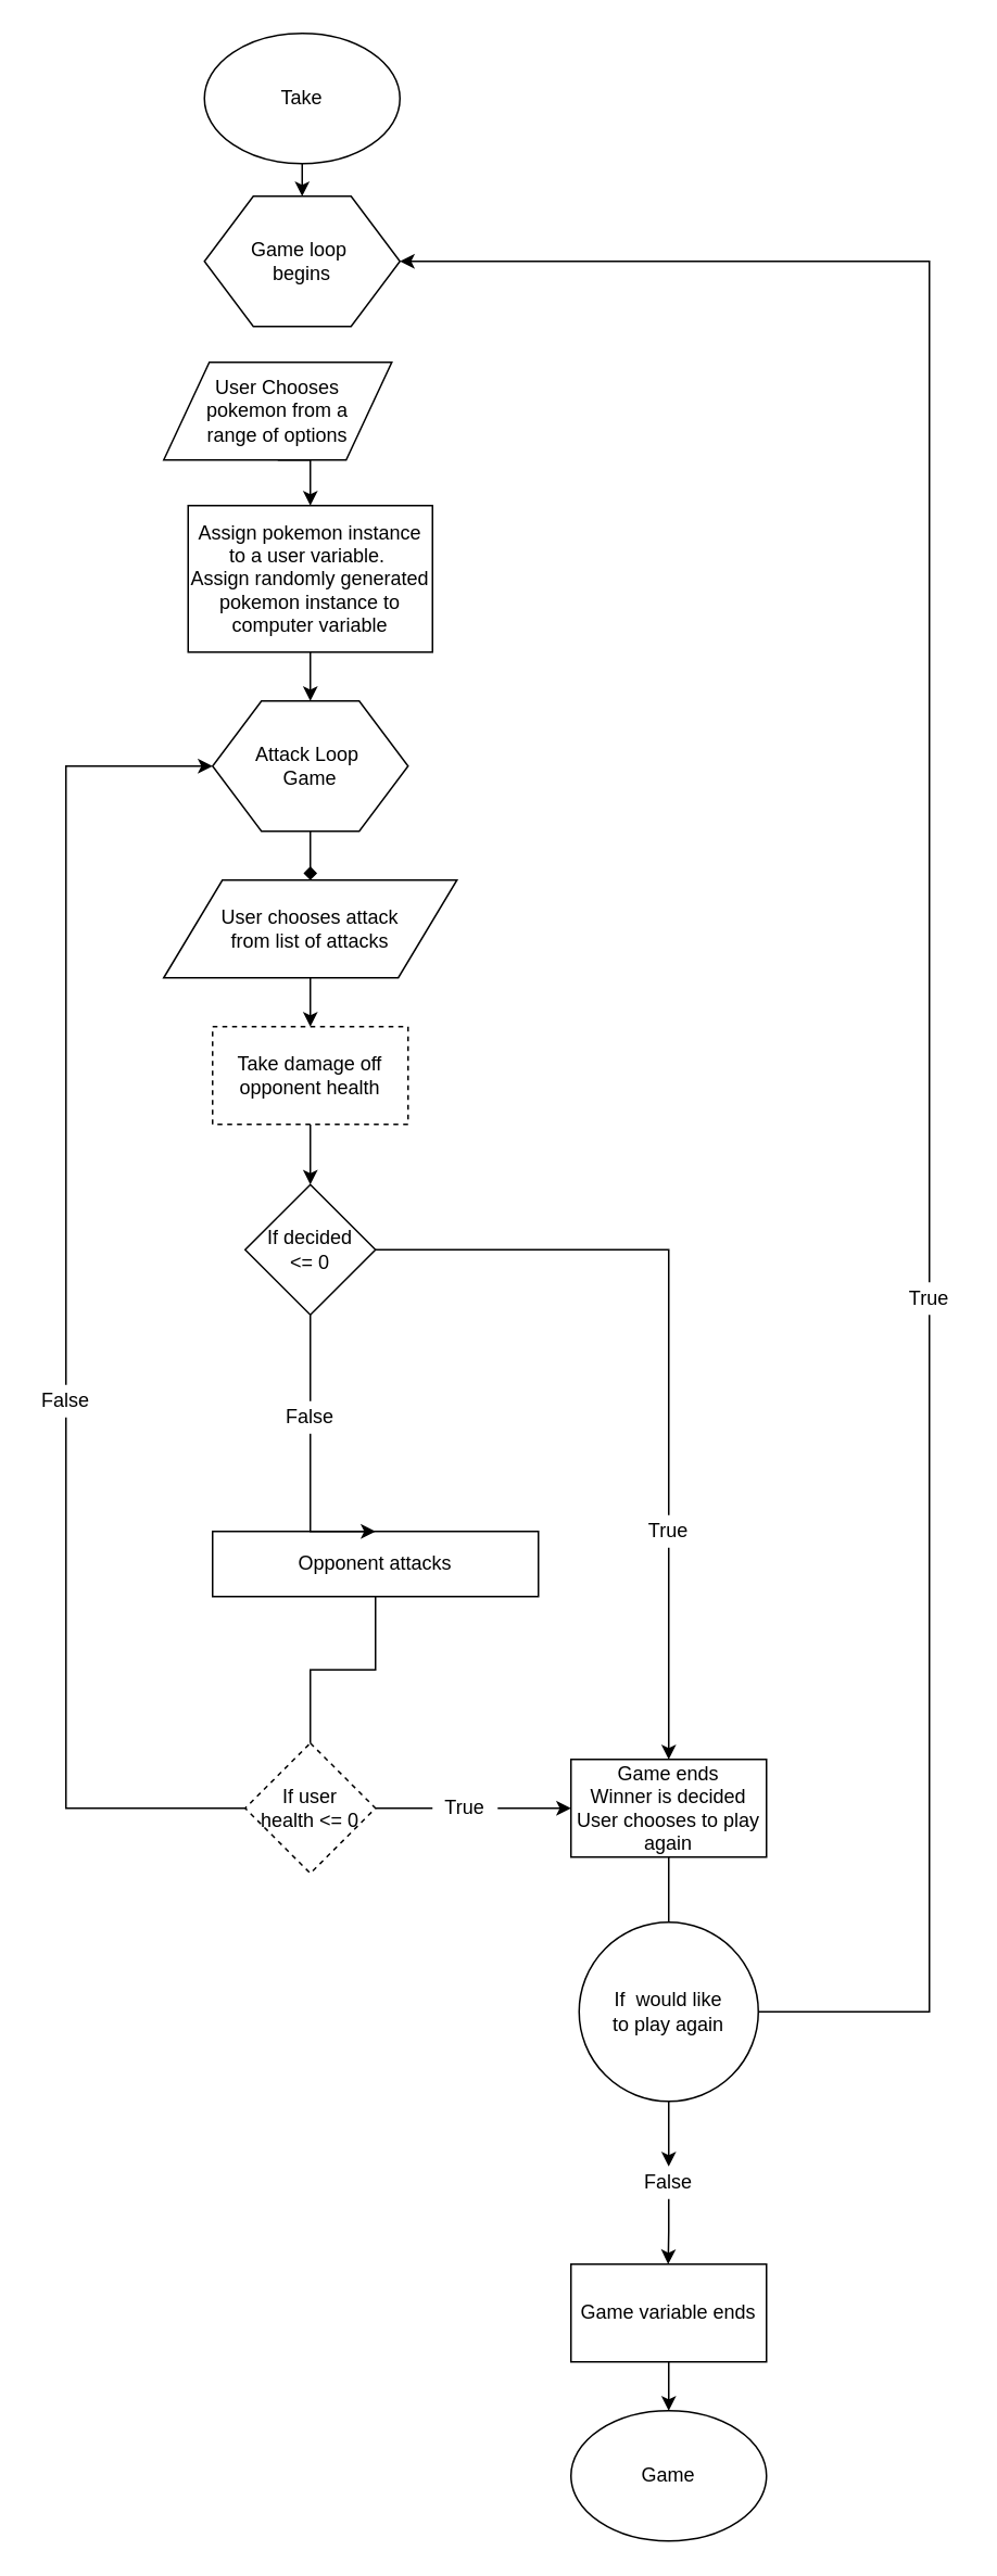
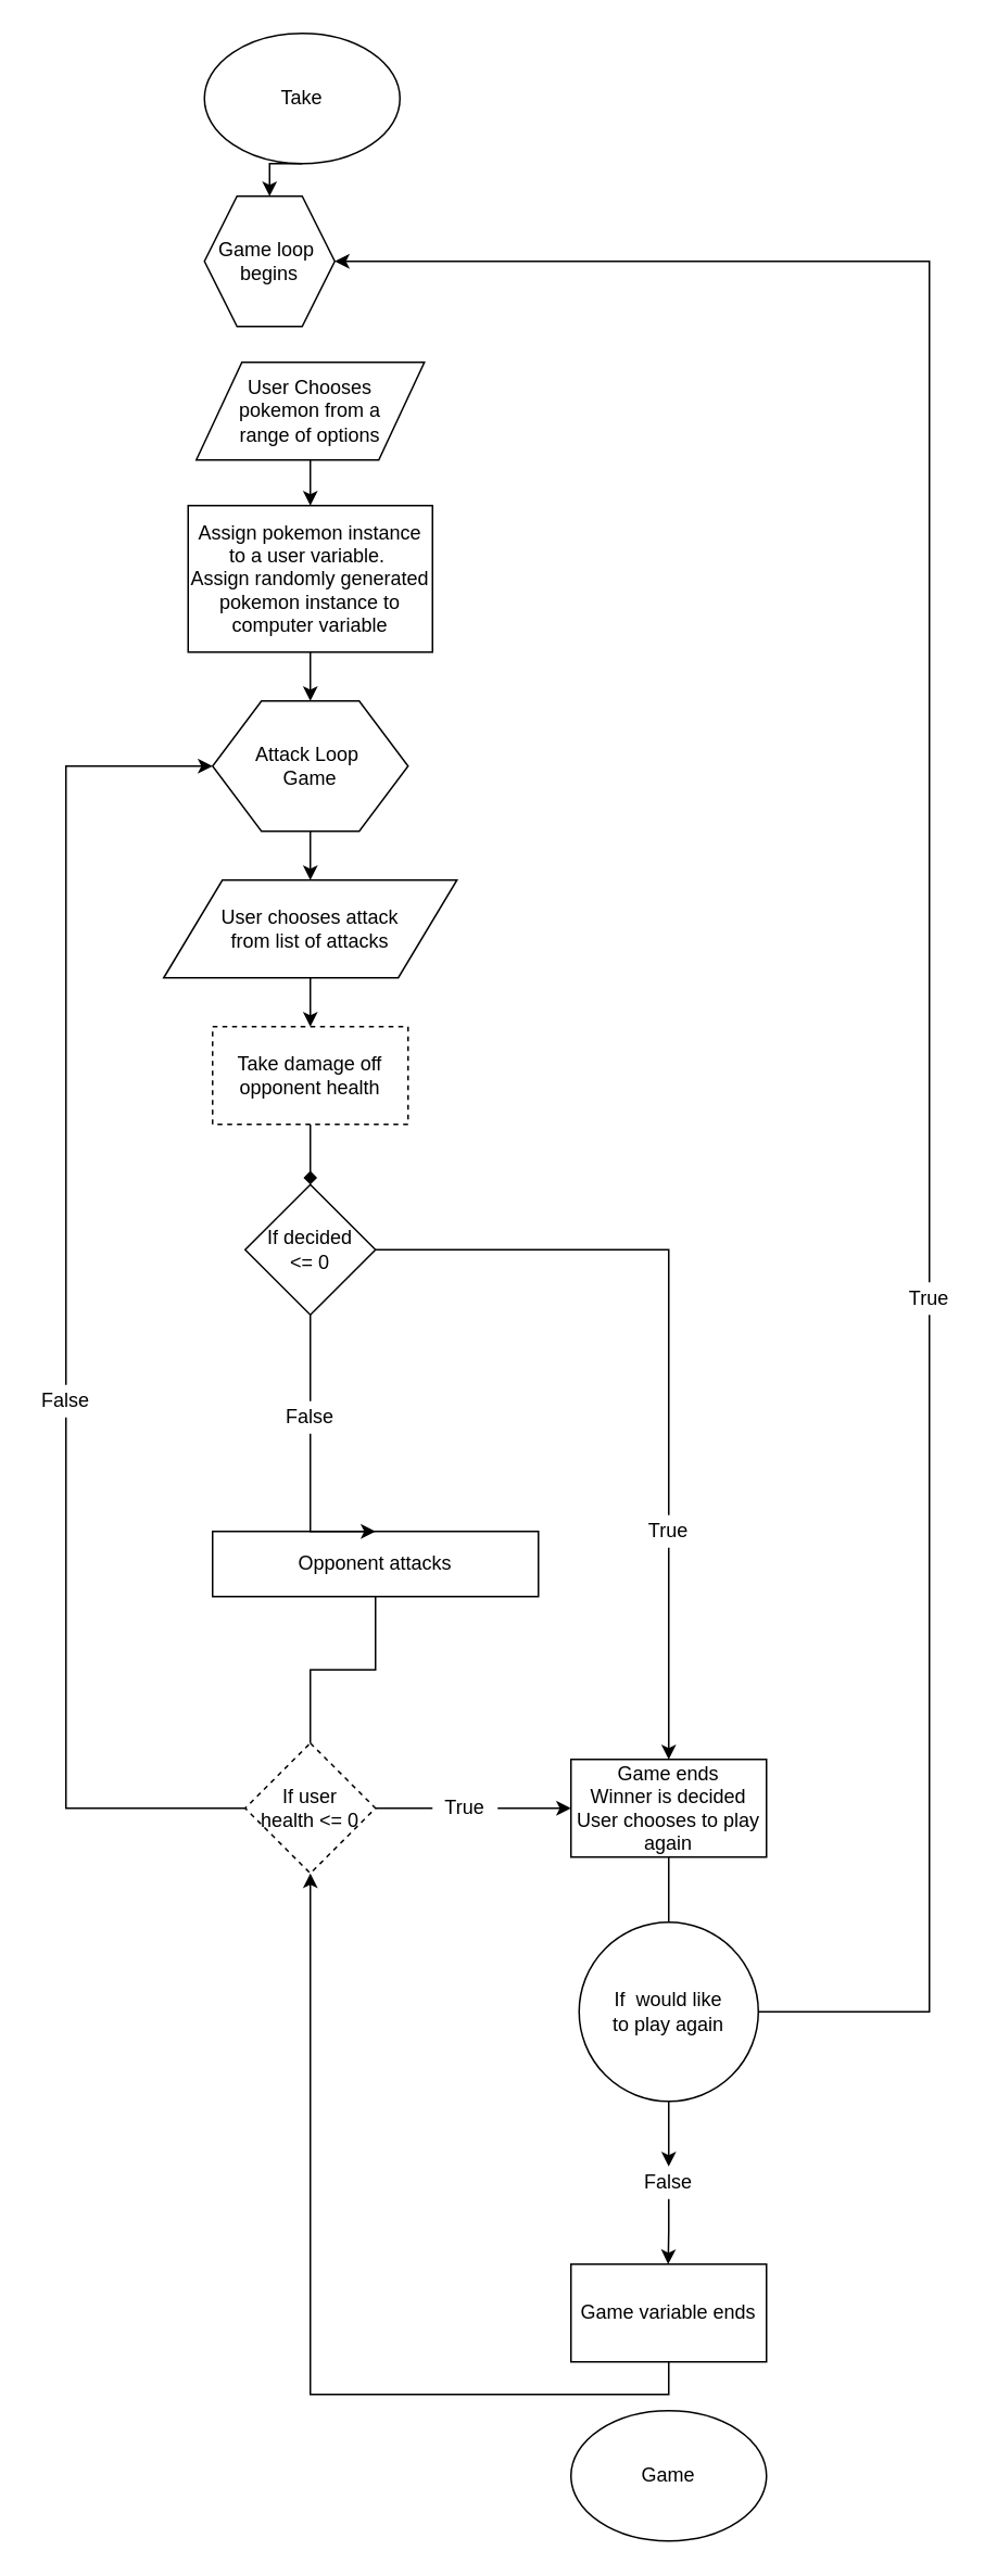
  <mxCell id="0" />
  <mxCell id="1" parent="0" />
  <mxCell id="2" value="" style="rounded=0;html=1;jettySize=auto;orthogonalLoop=1;fontSize=11;endArrow=block;endFill=0;endSize=8;strokeWidth=1;shadow=0;labelBackgroundColor=none;edgeStyle=orthogonalEdgeStyle;exitX=0.5;exitY=1;exitDx=0;exitDy=0;entryX=0.5;entryY=1;entryDx=0;entryDy=0;" parent="1" source="4" target="4" edge="1"><mxGeometry relative="1" as="geometry"><mxPoint x="185" y="120" as="targetPoint" /></mxGeometry></mxCell>
  <mxCell id="3" style="edgeStyle=orthogonalEdgeStyle;rounded=0;orthogonalLoop=1;jettySize=auto;html=1;exitX=0.5;exitY=1;exitDx=0;exitDy=0;entryX=0.5;entryY=0;entryDx=0;entryDy=0;" edge="1" parent="1" source="4" target="5"><mxGeometry relative="1" as="geometry" /></mxCell>
  <mxCell id="4" value="Take" style="ellipse;whiteSpace=wrap;html=1;" vertex="1" parent="1"><mxGeometry x="125" y="20" width="120" height="80" as="geometry" /></mxCell>
- <mxCell id="5" value="Game loop&amp;nbsp;&lt;br&gt;begins" style="shape=hexagon;perimeter=hexagonPerimeter2;whiteSpace=wrap;html=1;" vertex="1" parent="1"><mxGeometry x="125" y="120" width="120" height="80" as="geometry" /></mxCell>
+ <mxCell id="5" value="Game loop&amp;nbsp;&lt;br&gt;begins" style="shape=hexagon;perimeter=hexagonPerimeter2;whiteSpace=wrap;html=1;" vertex="1" parent="1"><mxGeometry x="125" y="120" width="80" height="80" as="geometry" /></mxCell>
  <mxCell id="6" style="edgeStyle=orthogonalEdgeStyle;rounded=0;orthogonalLoop=1;jettySize=auto;html=1;exitX=0.5;exitY=1;exitDx=0;exitDy=0;entryX=0.5;entryY=0;entryDx=0;entryDy=0;" edge="1" parent="1" source="7" target="9"><mxGeometry relative="1" as="geometry"><mxPoint x="189.667" y="320" as="targetPoint" /></mxGeometry></mxCell>
- <mxCell id="7" value="&lt;span style=&quot;white-space: normal&quot;&gt;User Chooses &lt;br&gt;pokemon from a &lt;br&gt;range of options&lt;/span&gt;" style="shape=parallelogram;perimeter=parallelogramPerimeter;whiteSpace=wrap;html=1;" vertex="1" parent="1"><mxGeometry x="100" y="222" width="140" height="60" as="geometry" /></mxCell>
+ <mxCell id="7" value="&lt;span style=&quot;white-space: normal&quot;&gt;User Chooses &lt;br&gt;pokemon from a &lt;br&gt;range of options&lt;/span&gt;" style="shape=parallelogram;perimeter=parallelogramPerimeter;whiteSpace=wrap;html=1;" vertex="1" parent="1"><mxGeometry x="120" y="222" width="140" height="60" as="geometry" /></mxCell>
  <mxCell id="8" style="edgeStyle=orthogonalEdgeStyle;rounded=0;orthogonalLoop=1;jettySize=auto;html=1;exitX=0.5;exitY=1;exitDx=0;exitDy=0;entryX=0.5;entryY=0;entryDx=0;entryDy=0;" edge="1" parent="1" source="9" target="11"><mxGeometry relative="1" as="geometry" /></mxCell>
  <mxCell id="9" value="Assign pokemon instance to&amp;nbsp;a user variable.&amp;nbsp;&lt;br&gt;Assign randomly generated pokemon instance to computer variable" style="rounded=0;whiteSpace=wrap;html=1;" vertex="1" parent="1"><mxGeometry x="115" y="310" width="150" height="90" as="geometry" /></mxCell>
- <mxCell id="10" style="edgeStyle=orthogonalEdgeStyle;rounded=0;orthogonalLoop=1;jettySize=auto;html=1;endArrow=diamond;" edge="1" parent="1" source="11" target="13"><mxGeometry relative="1" as="geometry" /></mxCell>
+ <mxCell id="10" style="edgeStyle=orthogonalEdgeStyle;rounded=0;orthogonalLoop=1;jettySize=auto;html=1;" edge="1" parent="1" source="11" target="13"><mxGeometry relative="1" as="geometry" /></mxCell>
  <mxCell id="11" value="Attack Loop&amp;nbsp;&lt;br&gt;Game" style="shape=hexagon;perimeter=hexagonPerimeter2;whiteSpace=wrap;html=1;" vertex="1" parent="1"><mxGeometry x="130" y="430" width="120" height="80" as="geometry" /></mxCell>
  <mxCell id="12" style="edgeStyle=orthogonalEdgeStyle;rounded=0;orthogonalLoop=1;jettySize=auto;html=1;exitX=0.5;exitY=1;exitDx=0;exitDy=0;entryX=0.5;entryY=0;entryDx=0;entryDy=0;endArrow=classic;endFill=1;" edge="1" parent="1" source="13" target="15"><mxGeometry relative="1" as="geometry"><mxPoint x="190" y="797" as="targetPoint" /></mxGeometry></mxCell>
  <mxCell id="13" value="User chooses attack &lt;br&gt;from list of attacks" style="shape=parallelogram;perimeter=parallelogramPerimeter;whiteSpace=wrap;html=1;" vertex="1" parent="1"><mxGeometry x="100" y="540" width="180" height="60" as="geometry" /></mxCell>
- <mxCell id="14" style="edgeStyle=orthogonalEdgeStyle;rounded=0;orthogonalLoop=1;jettySize=auto;html=1;exitX=0.5;exitY=1;exitDx=0;exitDy=0;endArrow=classic;endFill=1;" edge="1" parent="1" source="15" target="23"><mxGeometry relative="1" as="geometry"><Array as="points" /></mxGeometry></mxCell>
+ <mxCell id="14" style="edgeStyle=orthogonalEdgeStyle;rounded=0;orthogonalLoop=1;jettySize=auto;html=1;exitX=0.5;exitY=1;exitDx=0;exitDy=0;endArrow=diamond;endFill=1;" edge="1" parent="1" source="15" target="23"><mxGeometry relative="1" as="geometry"><Array as="points" /></mxGeometry></mxCell>
  <mxCell id="15" value="Take damage off opponent health&lt;br&gt;" style="rounded=0;whiteSpace=wrap;html=1;dashed=1;" vertex="1" parent="1"><mxGeometry x="130" y="630" width="120" height="60" as="geometry" /></mxCell>
  <mxCell id="16" style="edgeStyle=orthogonalEdgeStyle;rounded=0;orthogonalLoop=1;jettySize=auto;html=1;exitX=0.5;exitY=1;exitDx=0;exitDy=0;entryX=0.5;entryY=0;entryDx=0;entryDy=0;endArrow=none;endFill=0;" edge="1" parent="1" source="17" target="20"><mxGeometry relative="1" as="geometry" /></mxCell>
  <mxCell id="17" value="Opponent attacks" style="rounded=0;whiteSpace=wrap;html=1;" vertex="1" parent="1"><mxGeometry x="130" y="940" width="200" height="40" as="geometry" /></mxCell>
  <mxCell id="18" style="edgeStyle=orthogonalEdgeStyle;rounded=0;orthogonalLoop=1;jettySize=auto;html=1;entryX=0;entryY=0.5;entryDx=0;entryDy=0;startArrow=none;startFill=0;endArrow=none;endFill=0;" edge="1" parent="1" source="20" target="39"><mxGeometry relative="1" as="geometry" /></mxCell>
  <mxCell id="19" style="edgeStyle=orthogonalEdgeStyle;rounded=0;orthogonalLoop=1;jettySize=auto;html=1;exitX=0;exitY=0.5;exitDx=0;exitDy=0;entryX=0.5;entryY=1;entryDx=0;entryDy=0;startArrow=none;startFill=0;endArrow=none;endFill=0;" edge="1" parent="1" source="20" target="41"><mxGeometry relative="1" as="geometry" /></mxCell>
  <mxCell id="20" value="If user &lt;br&gt;health &amp;lt;= 0" style="rhombus;whiteSpace=wrap;html=1;dashed=1;" vertex="1" parent="1"><mxGeometry x="150" y="1070" width="80" height="80" as="geometry" /></mxCell>
  <mxCell id="21" style="edgeStyle=orthogonalEdgeStyle;rounded=0;orthogonalLoop=1;jettySize=auto;html=1;endArrow=classic;endFill=1;exitX=0.5;exitY=1;exitDx=0;exitDy=0;entryX=0.5;entryY=0;entryDx=0;entryDy=0;" edge="1" parent="1" source="24" target="17"><mxGeometry relative="1" as="geometry"><mxPoint x="270" y="960" as="targetPoint" /><Array as="points"><mxPoint x="190" y="900" /><mxPoint x="190" y="900" /></Array></mxGeometry></mxCell>
  <mxCell id="22" style="edgeStyle=orthogonalEdgeStyle;rounded=0;orthogonalLoop=1;jettySize=auto;html=1;exitX=0.5;exitY=1;exitDx=0;exitDy=0;entryX=0.5;entryY=0;entryDx=0;entryDy=0;endArrow=none;endFill=0;" edge="1" parent="1" source="23" target="24"><mxGeometry relative="1" as="geometry"><Array as="points"><mxPoint x="190" y="840" /></Array></mxGeometry></mxCell>
  <mxCell id="23" value="If decided &lt;br&gt;&amp;lt;= 0" style="rhombus;whiteSpace=wrap;html=1;" vertex="1" parent="1"><mxGeometry x="150" y="727" width="80" height="80" as="geometry" /></mxCell>
  <mxCell id="24" value="False" style="text;html=1;strokeColor=none;fillColor=none;align=center;verticalAlign=middle;whiteSpace=wrap;rounded=0;" vertex="1" parent="1"><mxGeometry x="170" y="860" width="40" height="20" as="geometry" /></mxCell>
  <mxCell id="25" value="" style="edgeStyle=orthogonalEdgeStyle;rounded=0;orthogonalLoop=1;jettySize=auto;html=1;endArrow=none;endFill=0;" edge="1" parent="1" source="26" target="30"><mxGeometry relative="1" as="geometry" /></mxCell>
  <mxCell id="26" value="Game ends&lt;br&gt;Winner is decided&lt;br&gt;User chooses to play again" style="rounded=0;whiteSpace=wrap;html=1;" vertex="1" parent="1"><mxGeometry x="350" y="1080" width="120" height="60" as="geometry" /></mxCell>
  <mxCell id="27" style="edgeStyle=orthogonalEdgeStyle;rounded=0;orthogonalLoop=1;jettySize=auto;html=1;entryX=0.5;entryY=1;entryDx=0;entryDy=0;startArrow=classic;startFill=1;endArrow=none;endFill=0;exitX=0.5;exitY=0;exitDx=0;exitDy=0;" edge="1" parent="1" source="26" target="42"><mxGeometry relative="1" as="geometry"><mxPoint x="450" y="1060" as="sourcePoint" /><Array as="points"><mxPoint x="410" y="990" /><mxPoint x="410" y="990" /></Array></mxGeometry></mxCell>
  <mxCell id="28" style="edgeStyle=orthogonalEdgeStyle;rounded=0;orthogonalLoop=1;jettySize=auto;html=1;exitX=1;exitY=0.5;exitDx=0;exitDy=0;entryX=0.5;entryY=1;entryDx=0;entryDy=0;startArrow=none;startFill=0;endArrow=none;endFill=0;" edge="1" parent="1" source="30" target="32"><mxGeometry relative="1" as="geometry" /></mxCell>
  <mxCell id="29" style="edgeStyle=orthogonalEdgeStyle;rounded=0;orthogonalLoop=1;jettySize=auto;html=1;startArrow=none;startFill=0;endArrow=classic;endFill=1;" edge="1" parent="1" source="30"><mxGeometry relative="1" as="geometry"><mxPoint x="410" y="1330" as="targetPoint" /></mxGeometry></mxCell>
  <mxCell id="30" value="If&amp;nbsp; would like &lt;br&gt;to play again" style="ellipse;whiteSpace=wrap;html=1;" vertex="1" parent="1"><mxGeometry x="355" y="1180" width="110" height="110" as="geometry" /></mxCell>
  <mxCell id="31" style="edgeStyle=orthogonalEdgeStyle;rounded=0;orthogonalLoop=1;jettySize=auto;html=1;startArrow=none;startFill=0;endArrow=classic;endFill=1;entryX=1;entryY=0.5;entryDx=0;entryDy=0;" edge="1" parent="1" source="32" target="5"><mxGeometry relative="1" as="geometry"><mxPoint x="260" y="160" as="targetPoint" /><Array as="points"><mxPoint x="570" y="160" /></Array></mxGeometry></mxCell>
  <mxCell id="32" value="True" style="text;html=1;strokeColor=none;fillColor=none;align=center;verticalAlign=middle;whiteSpace=wrap;rounded=0;" vertex="1" parent="1"><mxGeometry x="550" y="787" width="40" height="20" as="geometry" /></mxCell>
  <mxCell id="33" style="edgeStyle=orthogonalEdgeStyle;rounded=0;orthogonalLoop=1;jettySize=auto;html=1;exitX=0.5;exitY=1;exitDx=0;exitDy=0;startArrow=none;startFill=0;endArrow=classic;endFill=1;" edge="1" parent="1" source="34"><mxGeometry relative="1" as="geometry"><mxPoint x="409.667" y="1390" as="targetPoint" /></mxGeometry></mxCell>
  <mxCell id="34" value="False" style="text;html=1;strokeColor=none;fillColor=none;align=center;verticalAlign=middle;whiteSpace=wrap;rounded=0;" vertex="1" parent="1"><mxGeometry x="390" y="1330" width="40" height="20" as="geometry" /></mxCell>
- <mxCell id="35" style="edgeStyle=orthogonalEdgeStyle;rounded=0;orthogonalLoop=1;jettySize=auto;html=1;exitX=0.5;exitY=1;exitDx=0;exitDy=0;entryX=0.5;entryY=0;entryDx=0;entryDy=0;startArrow=none;startFill=0;endArrow=classic;endFill=1;" edge="1" parent="1" source="36" target="37"><mxGeometry relative="1" as="geometry" /></mxCell>
+ <mxCell id="35" style="edgeStyle=orthogonalEdgeStyle;rounded=0;orthogonalLoop=1;jettySize=auto;html=1;exitX=0.5;exitY=1;exitDx=0;exitDy=0;startArrow=none;startFill=0;endArrow=classic;endFill=1;" edge="1" parent="1" source="36" target="20"><mxGeometry relative="1" as="geometry" /></mxCell>
  <mxCell id="36" value="Game variable ends" style="rounded=0;whiteSpace=wrap;html=1;" vertex="1" parent="1"><mxGeometry x="350" y="1390" width="120" height="60" as="geometry" /></mxCell>
  <mxCell id="37" value="Game" style="ellipse;whiteSpace=wrap;html=1;" vertex="1" parent="1"><mxGeometry x="350" y="1480" width="120" height="80" as="geometry" /></mxCell>
  <mxCell id="38" style="edgeStyle=orthogonalEdgeStyle;rounded=0;orthogonalLoop=1;jettySize=auto;html=1;entryX=0;entryY=0.5;entryDx=0;entryDy=0;startArrow=none;startFill=0;endArrow=classic;endFill=1;" edge="1" parent="1" source="39" target="26"><mxGeometry relative="1" as="geometry" /></mxCell>
  <mxCell id="39" value="True" style="text;html=1;strokeColor=none;fillColor=none;align=center;verticalAlign=middle;whiteSpace=wrap;rounded=0;" vertex="1" parent="1"><mxGeometry x="265" y="1100" width="40" height="20" as="geometry" /></mxCell>
  <mxCell id="40" style="edgeStyle=orthogonalEdgeStyle;rounded=0;orthogonalLoop=1;jettySize=auto;html=1;entryX=0;entryY=0.5;entryDx=0;entryDy=0;startArrow=none;startFill=0;endArrow=classic;endFill=1;" edge="1" parent="1" source="41" target="11"><mxGeometry relative="1" as="geometry"><Array as="points"><mxPoint x="40" y="470" /></Array></mxGeometry></mxCell>
  <mxCell id="41" value="False" style="text;html=1;strokeColor=none;fillColor=none;align=center;verticalAlign=middle;whiteSpace=wrap;rounded=0;" vertex="1" parent="1"><mxGeometry x="20" y="850" width="40" height="20" as="geometry" /></mxCell>
  <mxCell id="42" value="True" style="text;html=1;strokeColor=none;fillColor=none;align=center;verticalAlign=middle;whiteSpace=wrap;rounded=0;" vertex="1" parent="1"><mxGeometry x="390" y="930" width="40" height="20" as="geometry" /></mxCell>
  <mxCell id="43" style="edgeStyle=orthogonalEdgeStyle;rounded=0;orthogonalLoop=1;jettySize=auto;html=1;exitX=1;exitY=0.5;exitDx=0;exitDy=0;endArrow=none;endFill=0;entryX=0.5;entryY=0;entryDx=0;entryDy=0;" edge="1" parent="1" source="23" target="42"><mxGeometry relative="1" as="geometry"><mxPoint x="410" y="1020" as="targetPoint" /><mxPoint x="230" y="767" as="sourcePoint" /><Array as="points"><mxPoint x="410" y="767" /></Array></mxGeometry></mxCell>
